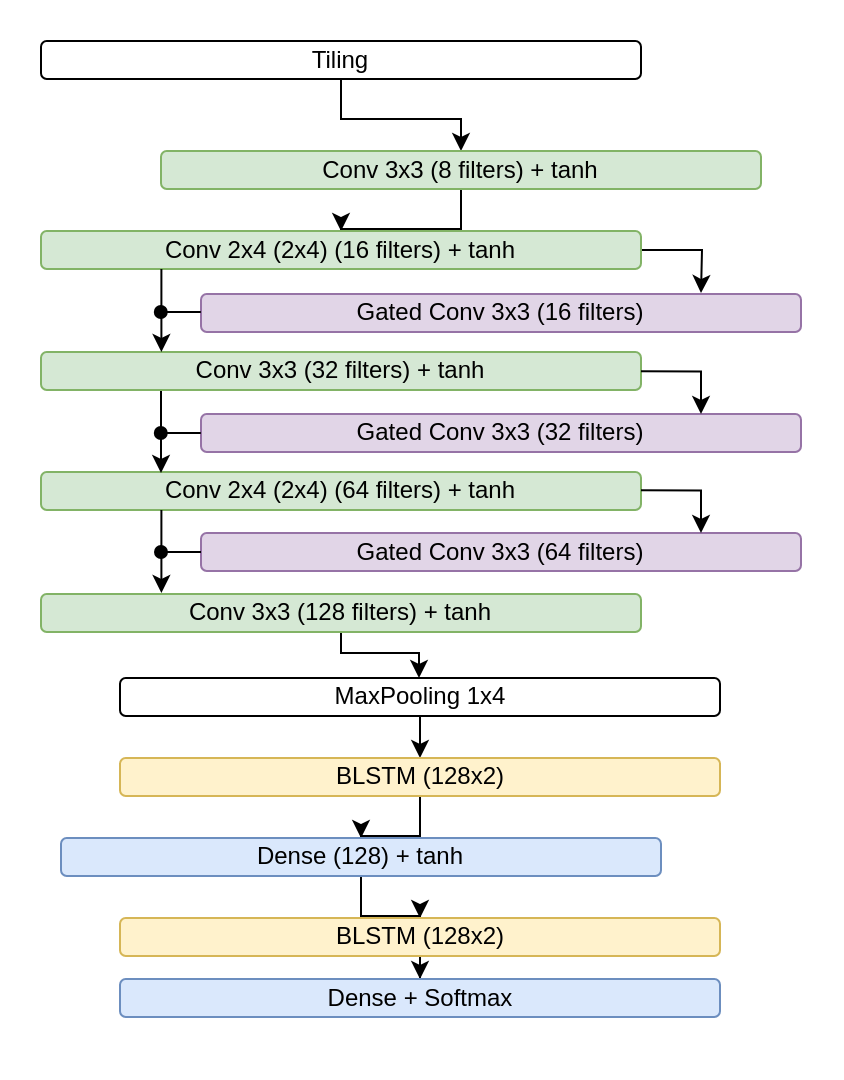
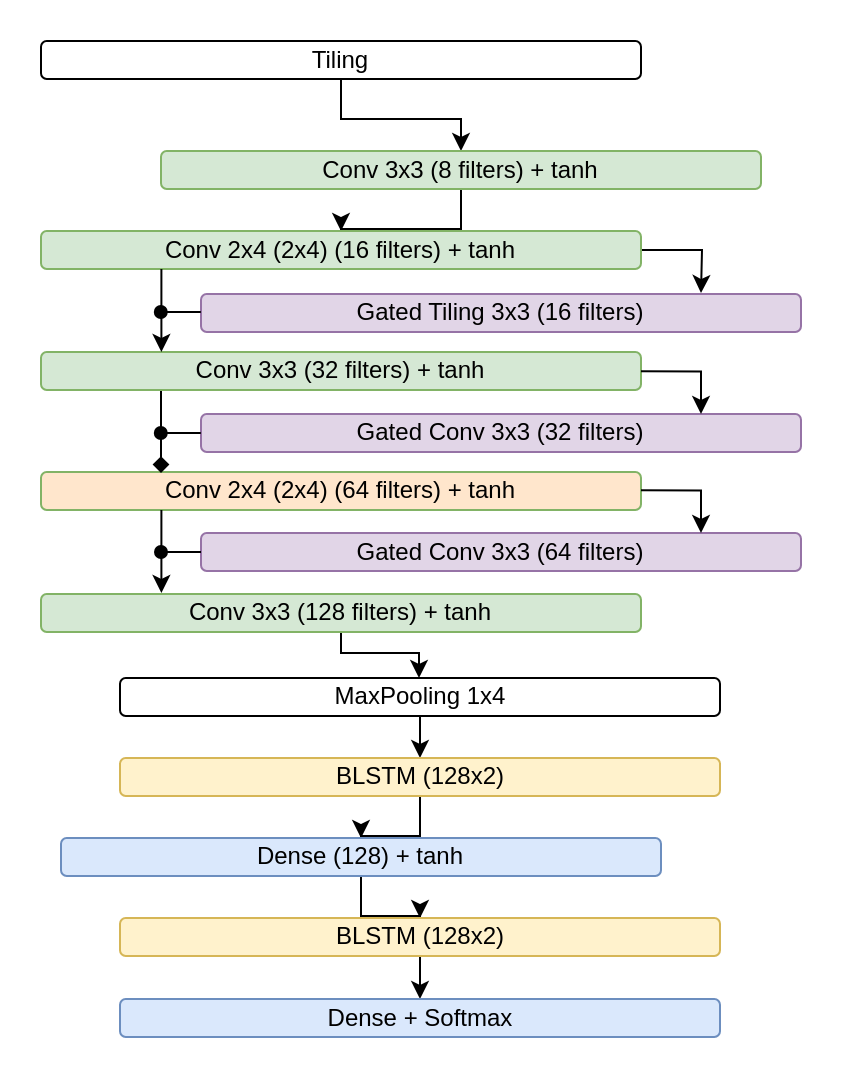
  <mxCell id="0" />
  <mxCell id="1" parent="0" />
  <mxCell id="2" value="" style="edgeStyle=orthogonalEdgeStyle;rounded=0;orthogonalLoop=1;jettySize=auto;html=1;" parent="1" source="3" target="5" edge="1"><mxGeometry relative="1" as="geometry" /></mxCell>
  <mxCell id="3" value="Tiling" style="rounded=1;whiteSpace=wrap;html=1;" parent="1" vertex="1"><mxGeometry x="20" y="20" width="300" height="19" as="geometry" /></mxCell>
  <mxCell id="4" style="edgeStyle=orthogonalEdgeStyle;rounded=0;orthogonalLoop=1;jettySize=auto;html=1;entryX=0.5;entryY=0;entryDx=0;entryDy=0;" edge="1" parent="1" source="5" target="7"><mxGeometry relative="1" as="geometry" /></mxCell>
  <mxCell id="5" value="Conv 3x3 (8 filters) + tanh" style="rounded=1;whiteSpace=wrap;html=1;fillColor=#d5e8d4;strokeColor=#82b366;" parent="1" vertex="1"><mxGeometry x="80" y="75" width="300" height="19" as="geometry" /></mxCell>
  <mxCell id="6" style="edgeStyle=orthogonalEdgeStyle;rounded=0;orthogonalLoop=1;jettySize=auto;html=1;" edge="1" parent="1" source="7"><mxGeometry relative="1" as="geometry"><mxPoint x="350" y="146" as="targetPoint" /></mxGeometry></mxCell>
  <mxCell id="7" value="Conv 2x4 (2x4) (16 filters)&amp;nbsp;+ tanh" style="rounded=1;whiteSpace=wrap;html=1;fillColor=#d5e8d4;strokeColor=#82b366;" parent="1" vertex="1"><mxGeometry x="20" y="115" width="300" height="19" as="geometry" /></mxCell>
- <mxCell id="8" value="Gated Conv 3x3 (16 filters)" style="rounded=1;whiteSpace=wrap;html=1;fillColor=#e1d5e7;strokeColor=#9673a6;" parent="1" vertex="1"><mxGeometry x="100" y="146.5" width="300" height="19" as="geometry" /></mxCell>
+ <mxCell id="8" value="Gated Tiling 3x3 (16 filters)" style="rounded=1;whiteSpace=wrap;html=1;fillColor=#e1d5e7;strokeColor=#9673a6;" parent="1" vertex="1"><mxGeometry x="100" y="146.5" width="300" height="19" as="geometry" /></mxCell>
  <mxCell id="9" value="Gated Conv 3x3&amp;nbsp;(32 filters)" style="rounded=1;whiteSpace=wrap;html=1;fillColor=#e1d5e7;strokeColor=#9673a6;" parent="1" vertex="1"><mxGeometry x="100" y="206.5" width="300" height="19" as="geometry" /></mxCell>
- <mxCell id="10" value="Conv 2x4 (2x4) (64 filters)&amp;nbsp;+ tanh" style="rounded=1;whiteSpace=wrap;html=1;fillColor=#d5e8d4;strokeColor=#82b366;" parent="1" vertex="1"><mxGeometry x="20" y="235.5" width="300" height="19" as="geometry" /></mxCell>
+ <mxCell id="10" value="Conv 2x4 (2x4) (64 filters)&amp;nbsp;+ tanh" style="rounded=1;whiteSpace=wrap;html=1;fillColor=#ffe6cc;strokeColor=#82b366;" parent="1" vertex="1"><mxGeometry x="20" y="235.5" width="300" height="19" as="geometry" /></mxCell>
  <mxCell id="11" style="edgeStyle=orthogonalEdgeStyle;rounded=0;orthogonalLoop=1;jettySize=auto;html=1;" edge="1" parent="1" source="12" target="14"><mxGeometry relative="1" as="geometry"><Array as="points"><mxPoint x="170" y="326" /><mxPoint x="209" y="326" /></Array></mxGeometry></mxCell>
  <mxCell id="12" value="Conv 3x3 (128 filters)&amp;nbsp;+ tanh" style="rounded=1;whiteSpace=wrap;html=1;fillColor=#d5e8d4;strokeColor=#82b366;" parent="1" vertex="1"><mxGeometry x="20" y="296.5" width="300" height="19" as="geometry" /></mxCell>
  <mxCell id="13" value="" style="edgeStyle=orthogonalEdgeStyle;rounded=0;orthogonalLoop=1;jettySize=auto;html=1;" parent="1" source="14" target="16" edge="1"><mxGeometry relative="1" as="geometry" /></mxCell>
  <mxCell id="14" value="MaxPooling 1x4" style="rounded=1;whiteSpace=wrap;html=1;" parent="1" vertex="1"><mxGeometry x="59.5" y="338.5" width="300" height="19" as="geometry" /></mxCell>
  <mxCell id="15" style="edgeStyle=orthogonalEdgeStyle;rounded=0;orthogonalLoop=1;jettySize=auto;html=1;entryX=0.5;entryY=0;entryDx=0;entryDy=0;" parent="1" source="16" target="18" edge="1"><mxGeometry relative="1" as="geometry" /></mxCell>
  <mxCell id="16" value="BLSTM (128x2)" style="rounded=1;whiteSpace=wrap;html=1;fillColor=#fff2cc;strokeColor=#d6b656;" parent="1" vertex="1"><mxGeometry x="59.5" y="378.5" width="300" height="19" as="geometry" /></mxCell>
  <mxCell id="17" style="edgeStyle=orthogonalEdgeStyle;rounded=0;orthogonalLoop=1;jettySize=auto;html=1;entryX=0.5;entryY=0;entryDx=0;entryDy=0;" parent="1" source="18" target="20" edge="1"><mxGeometry relative="1" as="geometry" /></mxCell>
  <mxCell id="18" value="Dense (128)&amp;nbsp;+ tanh" style="rounded=1;whiteSpace=wrap;html=1;fillColor=#dae8fc;strokeColor=#6c8ebf;" parent="1" vertex="1"><mxGeometry x="30" y="418.5" width="300" height="19" as="geometry" /></mxCell>
  <mxCell id="19" style="edgeStyle=orthogonalEdgeStyle;rounded=0;orthogonalLoop=1;jettySize=auto;html=1;entryX=0.5;entryY=0;entryDx=0;entryDy=0;" parent="1" source="20" target="21" edge="1"><mxGeometry relative="1" as="geometry" /></mxCell>
  <mxCell id="20" value="BLSTM (128x2)" style="rounded=1;whiteSpace=wrap;html=1;fillColor=#fff2cc;strokeColor=#d6b656;" parent="1" vertex="1"><mxGeometry x="59.5" y="458.5" width="300" height="19" as="geometry" /></mxCell>
- <mxCell id="21" value="Dense + Softmax" style="rounded=1;whiteSpace=wrap;html=1;fillColor=#dae8fc;strokeColor=#6c8ebf;" parent="1" vertex="1"><mxGeometry x="59.5" y="489" width="300" height="19" as="geometry" /></mxCell>
+ <mxCell id="21" value="Dense + Softmax" style="rounded=1;whiteSpace=wrap;html=1;fillColor=#dae8fc;strokeColor=#6c8ebf;" parent="1" vertex="1"><mxGeometry x="59.5" y="499" width="300" height="19" as="geometry" /></mxCell>
  <mxCell id="22" value="Gated Conv 3x3 (64 filters)" style="rounded=1;whiteSpace=wrap;html=1;fillColor=#e1d5e7;strokeColor=#9673a6;" parent="1" vertex="1"><mxGeometry x="100" y="266" width="300" height="19" as="geometry" /></mxCell>
- <mxCell id="23" style="edgeStyle=orthogonalEdgeStyle;rounded=0;orthogonalLoop=1;jettySize=auto;html=1;entryX=0.2;entryY=0.026;entryDx=0;entryDy=0;entryPerimeter=0;" edge="1" parent="1" source="24" target="10"><mxGeometry relative="1" as="geometry"><Array as="points"><mxPoint x="80" y="206" /><mxPoint x="80" y="206" /></Array></mxGeometry></mxCell>
+ <mxCell id="23" style="edgeStyle=orthogonalEdgeStyle;rounded=0;orthogonalLoop=1;jettySize=auto;html=1;entryX=0.2;entryY=0.026;entryDx=0;entryDy=0;entryPerimeter=0;endArrow=diamond;" edge="1" parent="1" source="24" target="10"><mxGeometry relative="1" as="geometry"><Array as="points"><mxPoint x="80" y="206" /><mxPoint x="80" y="206" /></Array></mxGeometry></mxCell>
  <mxCell id="24" value="Conv 3x3&amp;nbsp;(32 filters)&amp;nbsp;+ tanh" style="rounded=1;whiteSpace=wrap;html=1;fillColor=#d5e8d4;strokeColor=#82b366;" parent="1" vertex="1"><mxGeometry x="20" y="175.5" width="300" height="19" as="geometry" /></mxCell>
  <mxCell id="25" value="" style="edgeStyle=orthogonalEdgeStyle;rounded=0;orthogonalLoop=1;jettySize=auto;html=1;endArrow=oval;endFill=1;exitX=0;exitY=0.5;exitDx=0;exitDy=0;" parent="1" source="22" edge="1"><mxGeometry relative="1" as="geometry"><mxPoint x="137.286" y="276.071" as="sourcePoint" /><mxPoint x="80" y="276" as="targetPoint" /><Array as="points" /></mxGeometry></mxCell>
  <mxCell id="26" value="" style="edgeStyle=orthogonalEdgeStyle;rounded=0;orthogonalLoop=1;jettySize=auto;html=1;endArrow=oval;endFill=1;exitX=0;exitY=0.5;exitDx=0;exitDy=0;" edge="1" parent="1"><mxGeometry relative="1" as="geometry"><mxPoint x="99.922" y="216.005" as="sourcePoint" /><mxPoint x="79.922" y="216.587" as="targetPoint" /><Array as="points" /></mxGeometry></mxCell>
  <mxCell id="27" value="" style="edgeStyle=orthogonalEdgeStyle;rounded=0;orthogonalLoop=1;jettySize=auto;html=1;endArrow=oval;endFill=1;exitX=0;exitY=0.5;exitDx=0;exitDy=0;" edge="1" parent="1"><mxGeometry relative="1" as="geometry"><mxPoint x="99.922" y="155.505" as="sourcePoint" /><mxPoint x="79.922" y="156.17" as="targetPoint" /><Array as="points" /></mxGeometry></mxCell>
  <mxCell id="28" style="edgeStyle=orthogonalEdgeStyle;rounded=0;orthogonalLoop=1;jettySize=auto;html=1;" edge="1" parent="1"><mxGeometry relative="1" as="geometry"><mxPoint x="350" y="206.5" as="targetPoint" /><mxPoint x="320" y="185.167" as="sourcePoint" /></mxGeometry></mxCell>
  <mxCell id="29" style="edgeStyle=orthogonalEdgeStyle;rounded=0;orthogonalLoop=1;jettySize=auto;html=1;" edge="1" parent="1"><mxGeometry relative="1" as="geometry"><mxPoint x="350" y="266" as="targetPoint" /><mxPoint x="320" y="244.667" as="sourcePoint" /></mxGeometry></mxCell>
  <mxCell id="30" style="edgeStyle=orthogonalEdgeStyle;rounded=0;orthogonalLoop=1;jettySize=auto;html=1;entryX=0.2;entryY=0.026;entryDx=0;entryDy=0;entryPerimeter=0;" edge="1" parent="1"><mxGeometry relative="1" as="geometry"><mxPoint x="80.2" y="134" as="sourcePoint" /><mxPoint x="80.2" y="175.5" as="targetPoint" /><Array as="points"><mxPoint x="80" y="145.5" /><mxPoint x="80" y="145.5" /></Array></mxGeometry></mxCell>
  <mxCell id="31" style="edgeStyle=orthogonalEdgeStyle;rounded=0;orthogonalLoop=1;jettySize=auto;html=1;entryX=0.2;entryY=0.026;entryDx=0;entryDy=0;entryPerimeter=0;" edge="1" parent="1"><mxGeometry relative="1" as="geometry"><mxPoint x="80.2" y="254.5" as="sourcePoint" /><mxPoint x="80.2" y="296" as="targetPoint" /><Array as="points"><mxPoint x="80" y="266" /><mxPoint x="80" y="266" /></Array></mxGeometry></mxCell>
